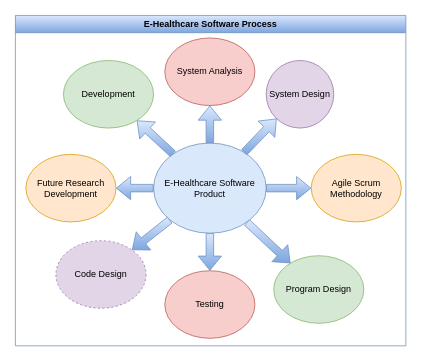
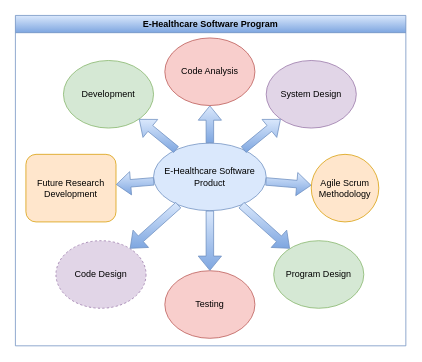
  <mxCell id="0" />
  <mxCell id="1" parent="0" />
- <mxCell id="2" value="E-Healthcare Software Process" style="swimlane;fillColor=#dae8fc;gradientColor=#7ea6e0;strokeColor=#6c8ebf;" vertex="1" parent="1"><mxGeometry x="20" y="20" width="520" height="440" as="geometry" /></mxCell>
- <mxCell id="3" value="E-Healthcare Software Product" style="ellipse;whiteSpace=wrap;html=1;fillColor=#dae8fc;strokeColor=#6c8ebf;" vertex="1" parent="2"><mxGeometry x="184" y="170" width="150" height="120" as="geometry" /></mxCell>
- <mxCell id="4" value="Future Research Development" style="ellipse;whiteSpace=wrap;html=1;fillColor=#ffe6cc;strokeColor=#d79b00;" vertex="1" parent="2"><mxGeometry x="14" y="185" width="120" height="90" as="geometry" /></mxCell>
- <mxCell id="5" value="System Design" style="ellipse;whiteSpace=wrap;html=1;fillColor=#e1d5e7;strokeColor=#9673a6;" vertex="1" parent="2"><mxGeometry x="334" y="60" width="90" height="90" as="geometry" /></mxCell>
- <mxCell id="6" value="System Analysis" style="ellipse;whiteSpace=wrap;html=1;fillColor=#f8cecc;strokeColor=#b85450;" vertex="1" parent="2"><mxGeometry x="199" y="30" width="120" height="90" as="geometry" /></mxCell>
+ <mxCell id="2" value="E-Healthcare Software Program" style="swimlane;fillColor=#dae8fc;gradientColor=#7ea6e0;strokeColor=#6c8ebf;" vertex="1" parent="1"><mxGeometry x="20" y="20" width="520" height="440" as="geometry" /></mxCell>
+ <mxCell id="3" value="E-Healthcare Software Product" style="ellipse;whiteSpace=wrap;html=1;fillColor=#dae8fc;strokeColor=#6c8ebf;" vertex="1" parent="2"><mxGeometry x="184" y="170" width="150" height="90" as="geometry" /></mxCell>
+ <mxCell id="4" value="Future Research Development" style="whiteSpace=wrap;html=1;fillColor=#ffe6cc;strokeColor=#d79b00;rounded=1;" vertex="1" parent="2"><mxGeometry x="14" y="185" width="120" height="90" as="geometry" /></mxCell>
+ <mxCell id="5" value="System Design" style="ellipse;whiteSpace=wrap;html=1;fillColor=#e1d5e7;strokeColor=#9673a6;" vertex="1" parent="2"><mxGeometry x="334" y="60" width="120" height="90" as="geometry" /></mxCell>
+ <mxCell id="6" value="Code Analysis" style="ellipse;whiteSpace=wrap;html=1;fillColor=#f8cecc;strokeColor=#b85450;" vertex="1" parent="2"><mxGeometry x="199" y="30" width="120" height="90" as="geometry" /></mxCell>
  <mxCell id="7" value="Code Design" style="ellipse;whiteSpace=wrap;html=1;fillColor=#e1d5e7;strokeColor=#9673a6;dashed=1;" vertex="1" parent="2"><mxGeometry x="54" y="300" width="120" height="90" as="geometry" /></mxCell>
  <mxCell id="8" value="Testing" style="ellipse;whiteSpace=wrap;html=1;fillColor=#f8cecc;strokeColor=#b85450;" vertex="1" parent="2"><mxGeometry x="199" y="340" width="120" height="90" as="geometry" /></mxCell>
- <mxCell id="9" value="Program Design" style="ellipse;whiteSpace=wrap;html=1;fillColor=#d5e8d4;strokeColor=#82b366;" vertex="1" parent="2"><mxGeometry x="344" y="320" width="120" height="90" as="geometry" /></mxCell>
- <mxCell id="10" value="Agile Scrum Methodology" style="ellipse;whiteSpace=wrap;html=1;fillColor=#ffe6cc;strokeColor=#d79b00;" vertex="1" parent="2"><mxGeometry x="394" y="185" width="120" height="90" as="geometry" /></mxCell>
+ <mxCell id="9" value="Program Design" style="ellipse;whiteSpace=wrap;html=1;fillColor=#d5e8d4;strokeColor=#82b366;" vertex="1" parent="2"><mxGeometry x="344" y="300" width="120" height="90" as="geometry" /></mxCell>
+ <mxCell id="10" value="Agile Scrum Methodology" style="ellipse;whiteSpace=wrap;html=1;fillColor=#ffe6cc;strokeColor=#d79b00;" vertex="1" parent="2"><mxGeometry x="394" y="185" width="90" height="90" as="geometry" /></mxCell>
  <mxCell id="11" value="Development" style="ellipse;whiteSpace=wrap;html=1;fillColor=#d5e8d4;strokeColor=#82b366;" vertex="1" parent="2"><mxGeometry x="64" y="60" width="120" height="90" as="geometry" /></mxCell>
  <mxCell id="12" value="" style="shape=flexArrow;endArrow=classic;html=1;rounded=0;fillColor=#dae8fc;gradientColor=#7ea6e0;strokeColor=#6c8ebf;" edge="1" parent="2" source="3" target="11"><mxGeometry width="50" height="50" relative="1" as="geometry"><mxPoint x="174" y="180" as="sourcePoint" /><mxPoint x="224" y="130" as="targetPoint" /></mxGeometry></mxCell>
  <mxCell id="13" value="" style="shape=flexArrow;endArrow=classic;html=1;rounded=0;fillColor=#dae8fc;gradientColor=#7ea6e0;strokeColor=#6c8ebf;" edge="1" parent="2" source="3" target="4"><mxGeometry width="50" height="50" relative="1" as="geometry"><mxPoint x="134" y="250" as="sourcePoint" /><mxPoint x="184" y="200" as="targetPoint" /></mxGeometry></mxCell>
  <mxCell id="14" value="" style="shape=flexArrow;endArrow=classic;html=1;rounded=0;fillColor=#dae8fc;gradientColor=#7ea6e0;strokeColor=#6c8ebf;" edge="1" parent="2" source="3" target="7"><mxGeometry width="50" height="50" relative="1" as="geometry"><mxPoint x="154" y="320" as="sourcePoint" /><mxPoint x="204" y="270" as="targetPoint" /></mxGeometry></mxCell>
  <mxCell id="15" value="" style="shape=flexArrow;endArrow=classic;html=1;rounded=0;fillColor=#dae8fc;strokeColor=#6c8ebf;gradientColor=#7ea6e0;" edge="1" parent="2" source="3" target="6"><mxGeometry width="50" height="50" relative="1" as="geometry"><mxPoint x="264" y="160" as="sourcePoint" /><mxPoint x="314" y="110" as="targetPoint" /></mxGeometry></mxCell>
  <mxCell id="16" value="" style="shape=flexArrow;endArrow=classic;html=1;rounded=0;fillColor=#dae8fc;strokeColor=#6c8ebf;gradientColor=#7ea6e0;" edge="1" parent="2" source="3" target="5"><mxGeometry width="50" height="50" relative="1" as="geometry"><mxPoint x="344" y="200" as="sourcePoint" /><mxPoint x="394" y="150" as="targetPoint" /></mxGeometry></mxCell>
  <mxCell id="17" value="" style="shape=flexArrow;endArrow=classic;html=1;rounded=0;fillColor=#dae8fc;gradientColor=#7ea6e0;strokeColor=#6c8ebf;" edge="1" parent="2" source="3" target="10"><mxGeometry width="50" height="50" relative="1" as="geometry"><mxPoint x="344" y="260" as="sourcePoint" /><mxPoint x="394" y="210" as="targetPoint" /></mxGeometry></mxCell>
  <mxCell id="18" value="" style="shape=flexArrow;endArrow=classic;html=1;rounded=0;fillColor=#dae8fc;gradientColor=#7ea6e0;strokeColor=#6c8ebf;" edge="1" parent="2" source="3" target="9"><mxGeometry width="50" height="50" relative="1" as="geometry"><mxPoint x="314" y="330" as="sourcePoint" /><mxPoint x="364" y="280" as="targetPoint" /></mxGeometry></mxCell>
  <mxCell id="19" value="" style="shape=flexArrow;endArrow=classic;html=1;rounded=0;fillColor=#dae8fc;gradientColor=#7ea6e0;strokeColor=#6c8ebf;" edge="1" parent="2" source="3" target="8"><mxGeometry width="50" height="50" relative="1" as="geometry"><mxPoint x="194" y="340" as="sourcePoint" /><mxPoint x="244" y="290" as="targetPoint" /></mxGeometry></mxCell>
